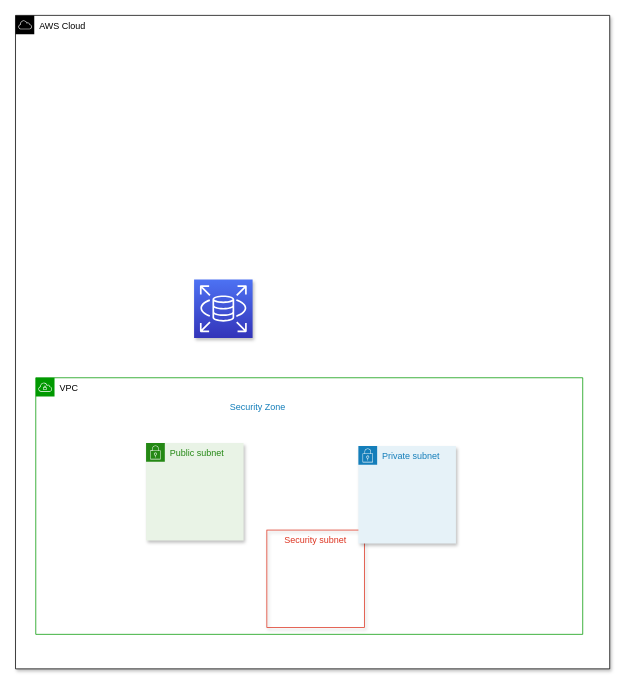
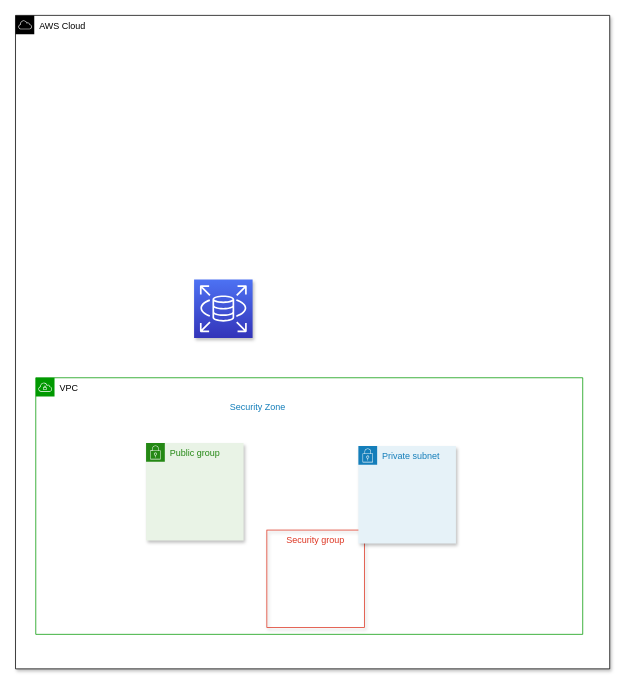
  <mxCell id="0" />
  <mxCell id="1" parent="0" />
  <mxCell id="2" value="AWS Cloud" style="sketch=0;outlineConnect=0;html=1;whiteSpace=wrap;fontSize=12;fontStyle=0;shape=mxgraph.aws4.group;grIcon=mxgraph.aws4.group_aws_cloud;verticalAlign=top;align=left;spacingLeft=30;dashed=0;shadow=1;" vertex="1" parent="1"><mxGeometry x="20" y="20" width="792" height="871" as="geometry" /></mxCell>
  <mxCell id="3" value="VPC" style="sketch=0;outlineConnect=0;html=1;whiteSpace=wrap;fontSize=12;fontStyle=0;shape=mxgraph.aws4.group;grIcon=mxgraph.aws4.group_vpc;verticalAlign=top;align=left;spacingLeft=30;dashed=0;strokeColor=#009900;" vertex="1" parent="1"><mxGeometry x="47" y="503" width="729" height="342" as="geometry" /></mxCell>
  <mxCell id="4" value="Security Zone" style="fillColor=none;strokeColor=none;dashed=1;verticalAlign=top;fontStyle=0;fontColor=#147EBA;shadow=1;" vertex="1" parent="1"><mxGeometry x="111" y="529" width="464" height="130" as="geometry" /></mxCell>
- <mxCell id="5" value="Security subnet" style="fillColor=none;strokeColor=#DD3522;verticalAlign=top;fontStyle=0;fontColor=#DD3522;shadow=1;" vertex="1" parent="1"><mxGeometry x="355" y="706" width="130" height="130" as="geometry" /></mxCell>
+ <mxCell id="5" value="Security group" style="fillColor=none;strokeColor=#DD3522;verticalAlign=top;fontStyle=0;fontColor=#DD3522;shadow=1;" vertex="1" parent="1"><mxGeometry x="355" y="706" width="130" height="130" as="geometry" /></mxCell>
  <mxCell id="6" value="Private subnet" style="points=[[0,0],[0.25,0],[0.5,0],[0.75,0],[1,0],[1,0.25],[1,0.5],[1,0.75],[1,1],[0.75,1],[0.5,1],[0.25,1],[0,1],[0,0.75],[0,0.5],[0,0.25]];outlineConnect=0;gradientColor=none;html=1;whiteSpace=wrap;fontSize=12;fontStyle=0;container=1;pointerEvents=0;collapsible=0;recursiveResize=0;shape=mxgraph.aws4.group;grIcon=mxgraph.aws4.group_security_group;grStroke=0;strokeColor=#147EBA;fillColor=#E6F2F8;verticalAlign=top;align=left;spacingLeft=30;fontColor=#147EBA;dashed=0;shadow=1;" vertex="1" parent="1"><mxGeometry x="477" y="594" width="130" height="130" as="geometry" /></mxCell>
- <mxCell id="7" value="Public subnet" style="points=[[0,0],[0.25,0],[0.5,0],[0.75,0],[1,0],[1,0.25],[1,0.5],[1,0.75],[1,1],[0.75,1],[0.5,1],[0.25,1],[0,1],[0,0.75],[0,0.5],[0,0.25]];outlineConnect=0;gradientColor=none;html=1;whiteSpace=wrap;fontSize=12;fontStyle=0;container=1;pointerEvents=0;collapsible=0;recursiveResize=0;shape=mxgraph.aws4.group;grIcon=mxgraph.aws4.group_security_group;grStroke=0;strokeColor=#248814;fillColor=#E9F3E6;verticalAlign=top;align=left;spacingLeft=30;fontColor=#248814;dashed=0;shadow=1;" vertex="1" parent="1"><mxGeometry x="194" y="590" width="130" height="130" as="geometry" /></mxCell>
+ <mxCell id="7" value="Public group" style="points=[[0,0],[0.25,0],[0.5,0],[0.75,0],[1,0],[1,0.25],[1,0.5],[1,0.75],[1,1],[0.75,1],[0.5,1],[0.25,1],[0,1],[0,0.75],[0,0.5],[0,0.25]];outlineConnect=0;gradientColor=none;html=1;whiteSpace=wrap;fontSize=12;fontStyle=0;container=1;pointerEvents=0;collapsible=0;recursiveResize=0;shape=mxgraph.aws4.group;grIcon=mxgraph.aws4.group_security_group;grStroke=0;strokeColor=#248814;fillColor=#E9F3E6;verticalAlign=top;align=left;spacingLeft=30;fontColor=#248814;dashed=0;shadow=1;" vertex="1" parent="1"><mxGeometry x="194" y="590" width="130" height="130" as="geometry" /></mxCell>
  <mxCell id="8" value="" style="sketch=0;points=[[0,0,0],[0.25,0,0],[0.5,0,0],[0.75,0,0],[1,0,0],[0,1,0],[0.25,1,0],[0.5,1,0],[0.75,1,0],[1,1,0],[0,0.25,0],[0,0.5,0],[0,0.75,0],[1,0.25,0],[1,0.5,0],[1,0.75,0]];outlineConnect=0;fontColor=#232F3E;gradientColor=#4D72F3;gradientDirection=north;fillColor=#3334B9;strokeColor=#ffffff;dashed=0;verticalLabelPosition=bottom;verticalAlign=top;align=center;html=1;fontSize=12;fontStyle=0;aspect=fixed;shape=mxgraph.aws4.resourceIcon;resIcon=mxgraph.aws4.rds;shadow=1;" vertex="1" parent="1"><mxGeometry x="258" y="372" width="78" height="78" as="geometry" /></mxCell>
